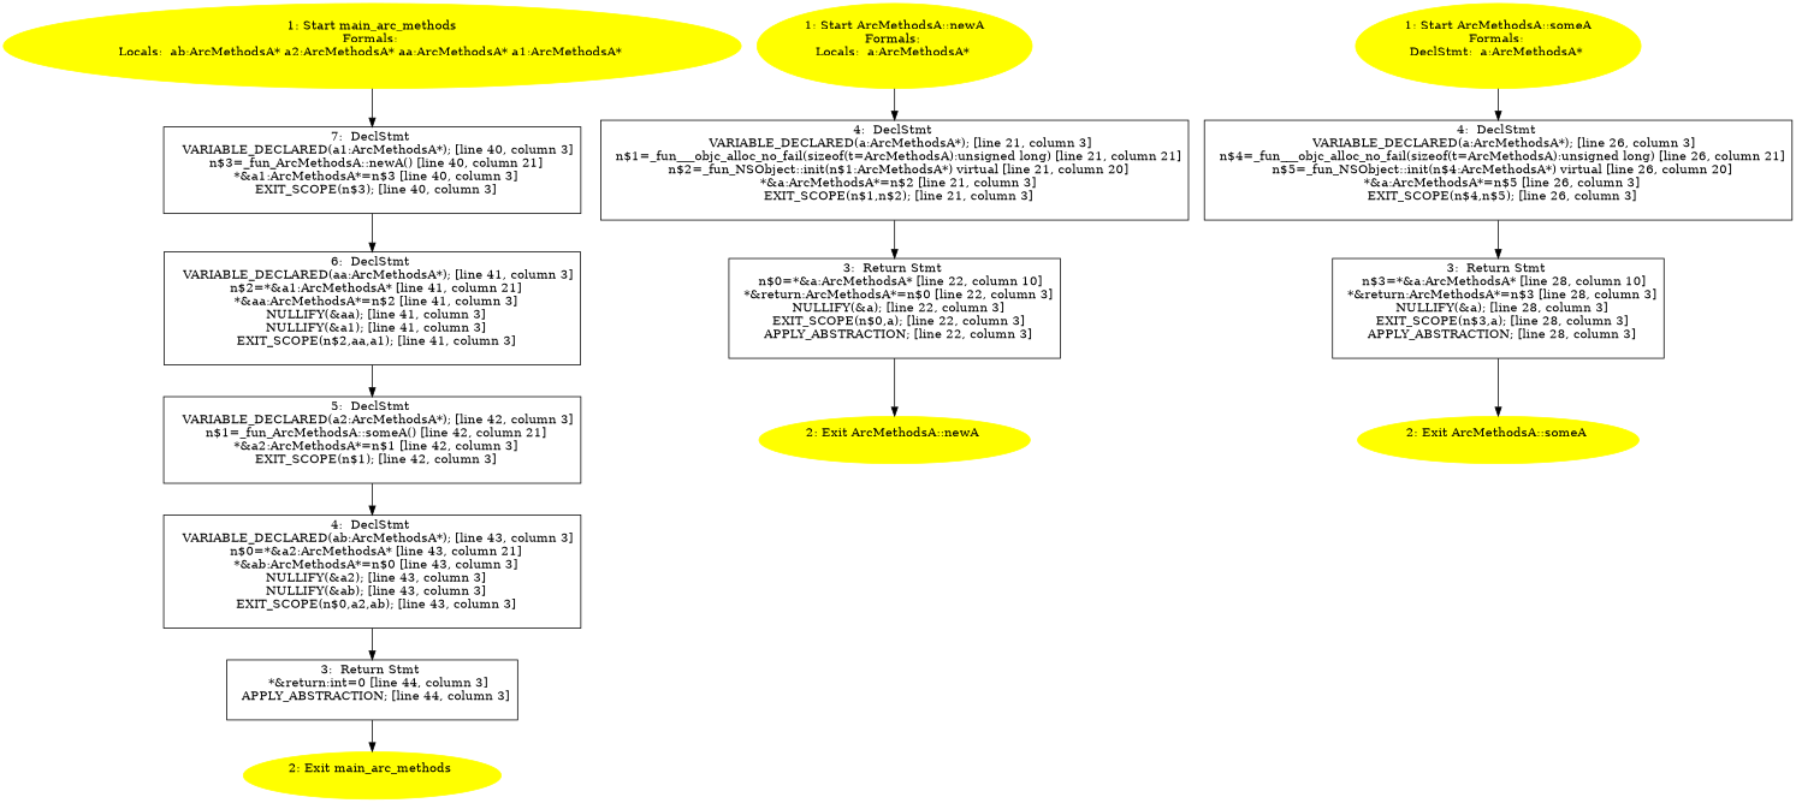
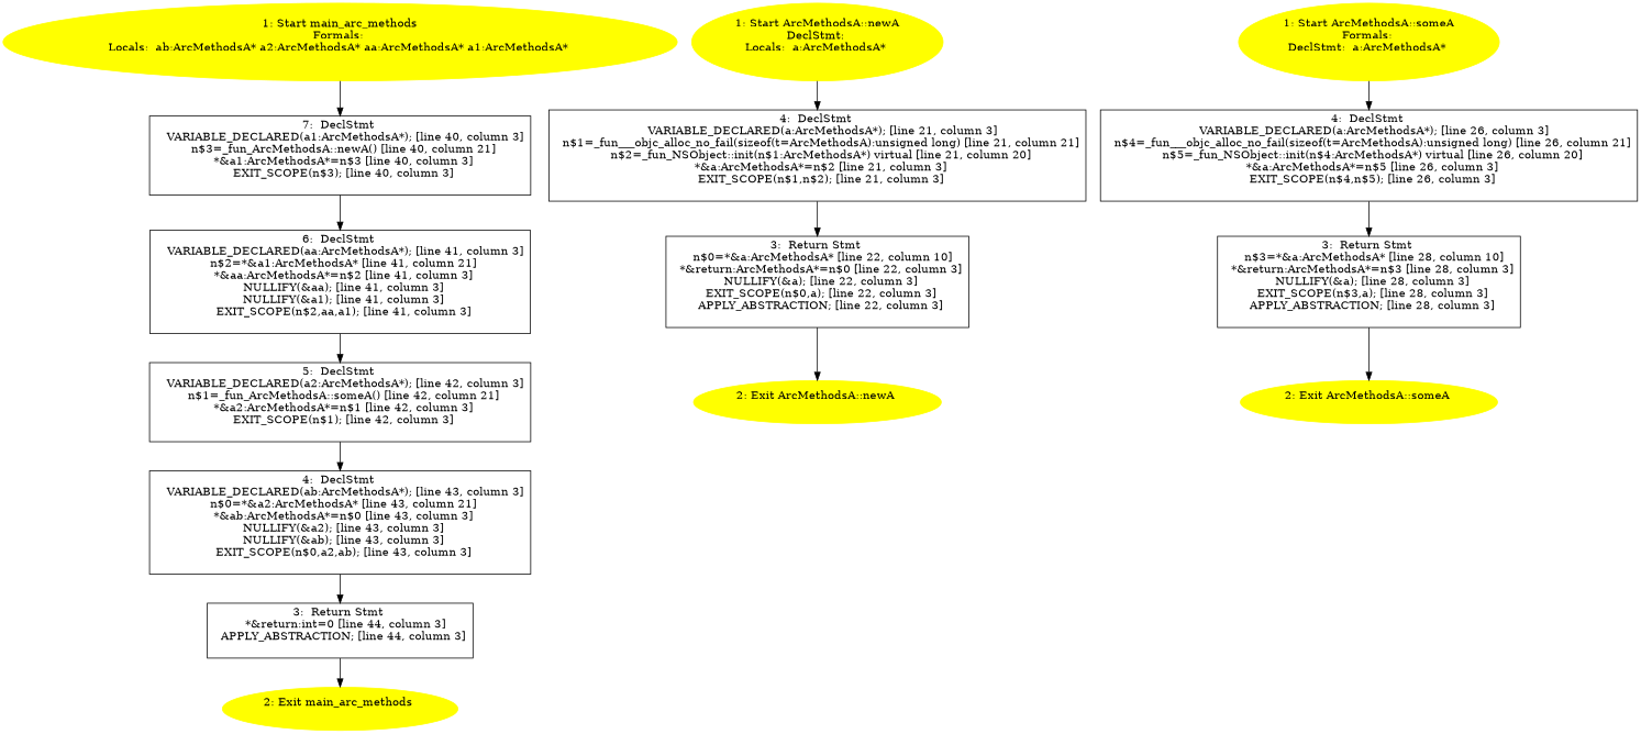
  digraph {
    node [shape=box]
    n1 [color=yellow label="1: Start main_arc_methods\nFormals: \nLocals:  ab:ArcMethodsA* a2:ArcMethodsA* aa:ArcMethodsA* a1:ArcMethodsA* \n  " style=filled shape=""]
    n2 [label="7:  DeclStmt \n   VARIABLE_DECLARED(a1:ArcMethodsA*); [line 40, column 3]\n  n$3=_fun_ArcMethodsA::newA() [line 40, column 21]\n  *&a1:ArcMethodsA*=n$3 [line 40, column 3]\n  EXIT_SCOPE(n$3); [line 40, column 3]\n "]
    n3 [label="6:  DeclStmt \n   VARIABLE_DECLARED(aa:ArcMethodsA*); [line 41, column 3]\n  n$2=*&a1:ArcMethodsA* [line 41, column 21]\n  *&aa:ArcMethodsA*=n$2 [line 41, column 3]\n  NULLIFY(&aa); [line 41, column 3]\n  NULLIFY(&a1); [line 41, column 3]\n  EXIT_SCOPE(n$2,aa,a1); [line 41, column 3]\n "]
    n4 [label="5:  DeclStmt \n   VARIABLE_DECLARED(a2:ArcMethodsA*); [line 42, column 3]\n  n$1=_fun_ArcMethodsA::someA() [line 42, column 21]\n  *&a2:ArcMethodsA*=n$1 [line 42, column 3]\n  EXIT_SCOPE(n$1); [line 42, column 3]\n "]
    n5 [color=yellow label="2: Exit main_arc_methods \n  " style=filled shape=""]
    n6 [label="3:  Return Stmt \n   *&return:int=0 [line 44, column 3]\n  APPLY_ABSTRACTION; [line 44, column 3]\n "]
    n7 [label="4:  DeclStmt \n   VARIABLE_DECLARED(ab:ArcMethodsA*); [line 43, column 3]\n  n$0=*&a2:ArcMethodsA* [line 43, column 21]\n  *&ab:ArcMethodsA*=n$0 [line 43, column 3]\n  NULLIFY(&a2); [line 43, column 3]\n  NULLIFY(&ab); [line 43, column 3]\n  EXIT_SCOPE(n$0,a2,ab); [line 43, column 3]\n "]
-   n8 [color=yellow label="1: Start ArcMethodsA::newA\nFormals: \nLocals:  a:ArcMethodsA* \n  " style=filled shape=""]
+   n8 [color=yellow label="1: Start ArcMethodsA::newA\nDeclStmt: \nLocals:  a:ArcMethodsA* \n  " style=filled shape=""]
    n9 [label="4:  DeclStmt \n   VARIABLE_DECLARED(a:ArcMethodsA*); [line 21, column 3]\n  n$1=_fun___objc_alloc_no_fail(sizeof(t=ArcMethodsA):unsigned long) [line 21, column 21]\n  n$2=_fun_NSObject::init(n$1:ArcMethodsA*) virtual [line 21, column 20]\n  *&a:ArcMethodsA*=n$2 [line 21, column 3]\n  EXIT_SCOPE(n$1,n$2); [line 21, column 3]\n "]
    n10 [label="3:  Return Stmt \n   n$0=*&a:ArcMethodsA* [line 22, column 10]\n  *&return:ArcMethodsA*=n$0 [line 22, column 3]\n  NULLIFY(&a); [line 22, column 3]\n  EXIT_SCOPE(n$0,a); [line 22, column 3]\n  APPLY_ABSTRACTION; [line 22, column 3]\n "]
    n11 [color=yellow label="2: Exit ArcMethodsA::newA \n  " style=filled shape=""]
    n12 [color=yellow label="1: Start ArcMethodsA::someA\nFormals: \nDeclStmt:  a:ArcMethodsA* \n  " style=filled shape=""]
    n13 [label="4:  DeclStmt \n   VARIABLE_DECLARED(a:ArcMethodsA*); [line 26, column 3]\n  n$4=_fun___objc_alloc_no_fail(sizeof(t=ArcMethodsA):unsigned long) [line 26, column 21]\n  n$5=_fun_NSObject::init(n$4:ArcMethodsA*) virtual [line 26, column 20]\n  *&a:ArcMethodsA*=n$5 [line 26, column 3]\n  EXIT_SCOPE(n$4,n$5); [line 26, column 3]\n "]
    n14 [label="3:  Return Stmt \n   n$3=*&a:ArcMethodsA* [line 28, column 10]\n  *&return:ArcMethodsA*=n$3 [line 28, column 3]\n  NULLIFY(&a); [line 28, column 3]\n  EXIT_SCOPE(n$3,a); [line 28, column 3]\n  APPLY_ABSTRACTION; [line 28, column 3]\n "]
    n15 [color=yellow label="2: Exit ArcMethodsA::someA \n  " style=filled shape=""]
    n1 -> n2
    n2 -> n3
    n3 -> n4
    n4 -> n7
    n6 -> n5
    n7 -> n6
    n8 -> n9
    n9 -> n10
    n10 -> n11
    n12 -> n13
    n13 -> n14
    n14 -> n15
  }
